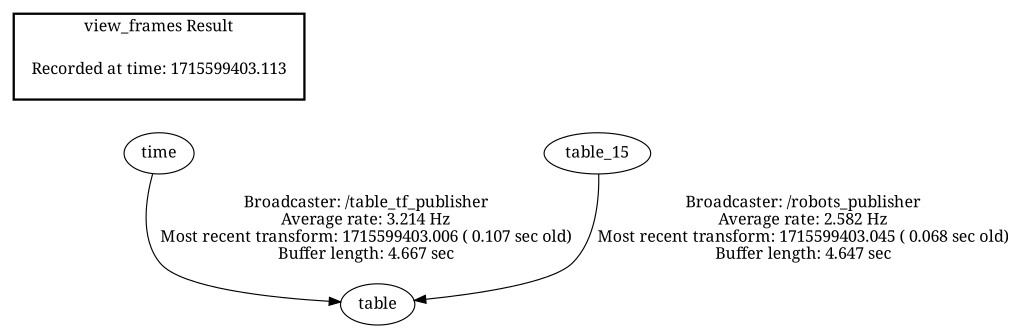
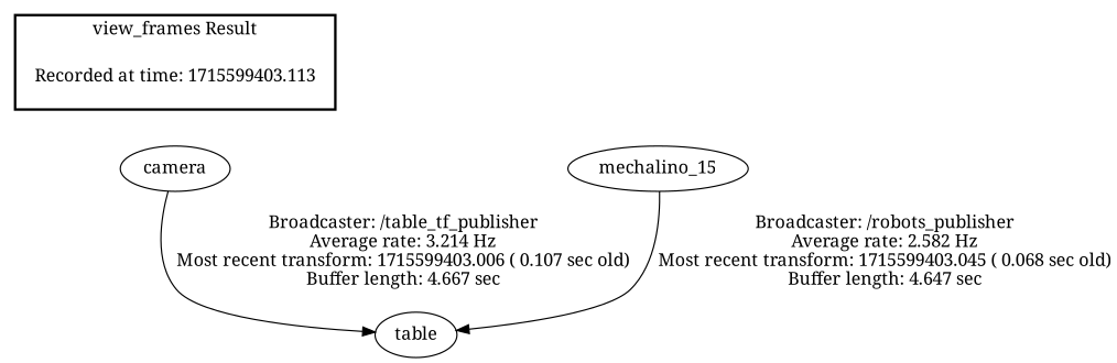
  digraph {
    fontname="Noto Serif"
    node [fontname="Noto Serif"]
    edge [fontname="Noto Serif"]
    "Recorded at time: 1715599403.113" [shape=plaintext]
-   camera [label=time]
+   camera
    table
-   mechalino_15 [label=table_15]
+   mechalino_15
    subgraph cluster_1 {
      color=black
      label="view_frames Result"
      style=bold
      "Recorded at time: 1715599403.113"
    }
    "Recorded at time: 1715599403.113" -> camera [style=invis]
    camera -> table [label="Broadcaster: /table_tf_publisher\nAverage rate: 3.214 Hz\nMost recent transform: 1715599403.006 ( 0.107 sec old)\nBuffer length: 4.667 sec\n"]
    mechalino_15 -> table [label="Broadcaster: /robots_publisher\nAverage rate: 2.582 Hz\nMost recent transform: 1715599403.045 ( 0.068 sec old)\nBuffer length: 4.647 sec\n"]
  }
